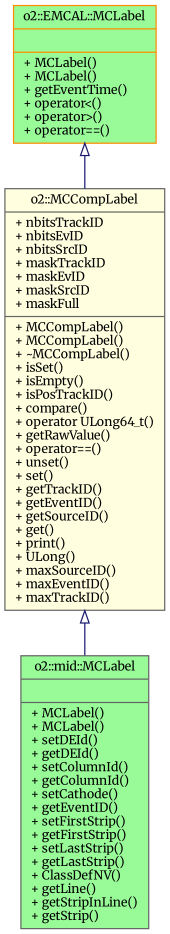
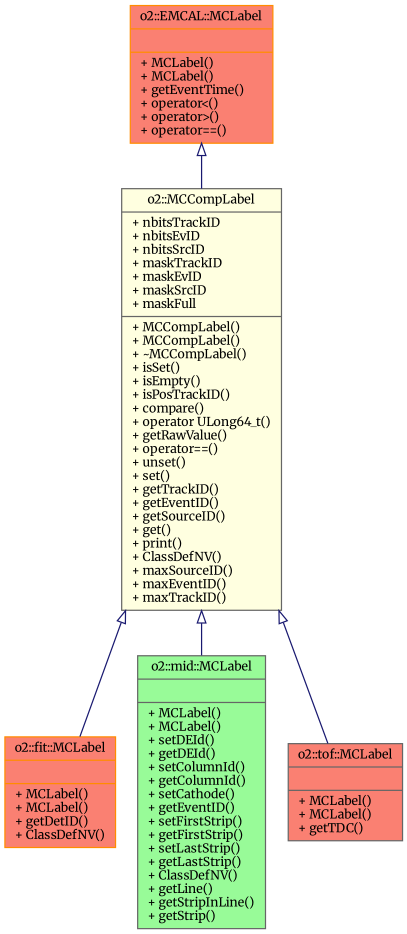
  digraph {
    fontname=Merriweather
    node [color=gray40 fillcolor=salmon fontname=Merriweather fontsize=10 shape=record style=filled]
    edge [arrowtail=onormal color=midnightblue dir=back fontname=Merriweather fontsize=10 labelfontname=Helvetica labelfontsize=10 style=solid]
-   n1 [fillcolor=lightyellow fontcolor=black height=0.2 label="{o2::MCCompLabel\n|+ nbitsTrackID\l+ nbitsEvID\l+ nbitsSrcID\l+ maskTrackID\l+ maskEvID\l+ maskSrcID\l+ maskFull\l|+ MCCompLabel()\l+ MCCompLabel()\l+ ~MCCompLabel()\l+ isSet()\l+ isEmpty()\l+ isPosTrackID()\l+ compare()\l+ operator ULong64_t()\l+ getRawValue()\l+ operator==()\l+ unset()\l+ set()\l+ getTrackID()\l+ getEventID()\l+ getSourceID()\l+ get()\l+ print()\l+ ULong()\l+ maxSourceID()\l+ maxEventID()\l+ maxTrackID()\l}" width=0.4]
+   n1 [fillcolor=lightyellow fontcolor=black height=0.2 label="{o2::MCCompLabel\n|+ nbitsTrackID\l+ nbitsEvID\l+ nbitsSrcID\l+ maskTrackID\l+ maskEvID\l+ maskSrcID\l+ maskFull\l|+ MCCompLabel()\l+ MCCompLabel()\l+ ~MCCompLabel()\l+ isSet()\l+ isEmpty()\l+ isPosTrackID()\l+ compare()\l+ operator ULong64_t()\l+ getRawValue()\l+ operator==()\l+ unset()\l+ set()\l+ getTrackID()\l+ getEventID()\l+ getSourceID()\l+ get()\l+ print()\l+ ClassDefNV()\l+ maxSourceID()\l+ maxEventID()\l+ maxTrackID()\l}" width=0.4]
+   n2 [color=darkorange height=0.2 label="{o2::fit::MCLabel\n||+ MCLabel()\l+ MCLabel()\l+ getDetID()\l+ ClassDefNV()\l}" width=0.4]
    n3 [fillcolor=palegreen height=0.2 label="{o2::mid::MCLabel\n||+ MCLabel()\l+ MCLabel()\l+ setDEId()\l+ getDEId()\l+ setColumnId()\l+ getColumnId()\l+ setCathode()\l+ getEventID()\l+ setFirstStrip()\l+ getFirstStrip()\l+ setLastStrip()\l+ getLastStrip()\l+ ClassDefNV()\l+ getLine()\l+ getStripInLine()\l+ getStrip()\l}" width=0.4]
-   n5 [color=darkorange fillcolor=palegreen height=0.2 label="{o2::EMCAL::MCLabel\n||+ MCLabel()\l+ MCLabel()\l+ getEventTime()\l+ operator\<()\l+ operator\>()\l+ operator==()\l}" width=0.4]
+   n4 [height=0.2 label="{o2::tof::MCLabel\n||+ MCLabel()\l+ MCLabel()\l+ getTDC()\l}" width=0.4]
+   n5 [color=darkorange height=0.2 label="{o2::EMCAL::MCLabel\n||+ MCLabel()\l+ MCLabel()\l+ getEventTime()\l+ operator\<()\l+ operator\>()\l+ operator==()\l}" width=0.4]
+   n1 -> n2
    n1 -> n3
+   n1 -> n4
    n5 -> n1
  }
